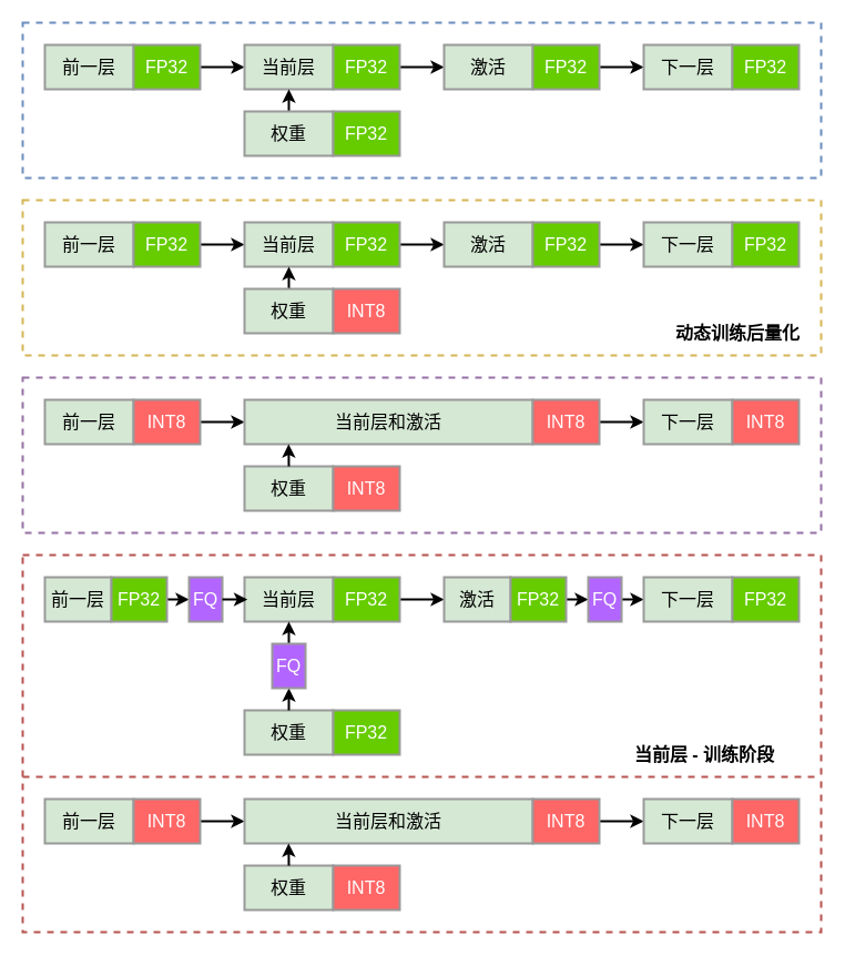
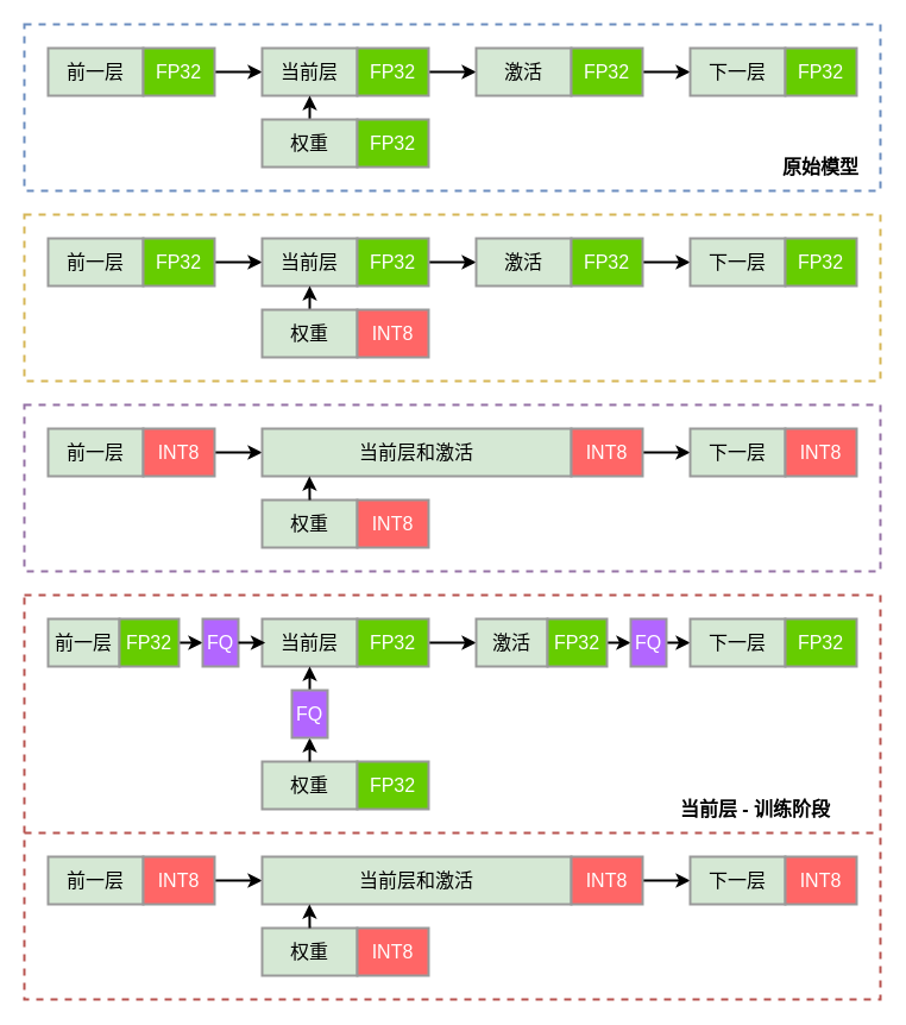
  <mxCell id="0" />
  <mxCell id="1" parent="0" />
  <mxCell id="2" value="" style="rounded=0;whiteSpace=wrap;html=1;dashed=1;strokeWidth=2;strokeColor=#6c8ebf;fillColor=none;" parent="1" vertex="1"><mxGeometry width="720" height="140" as="geometry" x="20" y="20" /></mxCell>
  <mxCell id="3" value="前一层" style="rounded=0;whiteSpace=wrap;html=1;fontSize=16;strokeWidth=2;strokeColor=#999999;fillColor=#d5e8d4;" parent="1" vertex="1"><mxGeometry x="40" y="40" width="80" height="40" as="geometry" /></mxCell>
  <mxCell id="4" style="edgeStyle=orthogonalEdgeStyle;rounded=0;orthogonalLoop=1;jettySize=auto;html=1;exitX=1;exitY=0.5;exitDx=0;exitDy=0;strokeWidth=2;" parent="1" source="5" target="6" edge="1"><mxGeometry relative="1" as="geometry" /></mxCell>
  <mxCell id="5" value="FP32" style="rounded=0;whiteSpace=wrap;html=1;fontSize=16;strokeWidth=2;strokeColor=#999999;fillColor=#66CC00;fontColor=#ffffff;" parent="1" vertex="1"><mxGeometry x="120" y="40" width="60" height="40" as="geometry" /></mxCell>
  <mxCell id="6" value="当前层" style="rounded=0;whiteSpace=wrap;html=1;fontSize=16;strokeWidth=2;strokeColor=#999999;fillColor=#d5e8d4;" parent="1" vertex="1"><mxGeometry x="220" y="40" width="80" height="40" as="geometry" /></mxCell>
  <mxCell id="7" style="edgeStyle=orthogonalEdgeStyle;rounded=0;orthogonalLoop=1;jettySize=auto;html=1;exitX=1;exitY=0.5;exitDx=0;exitDy=0;entryX=0;entryY=0.5;entryDx=0;entryDy=0;strokeWidth=2;" parent="1" source="8" target="9" edge="1"><mxGeometry relative="1" as="geometry" /></mxCell>
  <mxCell id="8" value="FP32" style="rounded=0;whiteSpace=wrap;html=1;fontSize=16;strokeWidth=2;strokeColor=#999999;fillColor=#66CC00;fontColor=#ffffff;" parent="1" vertex="1"><mxGeometry x="300" y="40" width="60" height="40" as="geometry" /></mxCell>
  <mxCell id="9" value="激活" style="rounded=0;whiteSpace=wrap;html=1;fontSize=16;strokeWidth=2;strokeColor=#999999;fillColor=#d5e8d4;" parent="1" vertex="1"><mxGeometry x="400" y="40" width="80" height="40" as="geometry" /></mxCell>
  <mxCell id="10" style="edgeStyle=orthogonalEdgeStyle;rounded=0;orthogonalLoop=1;jettySize=auto;html=1;exitX=1;exitY=0.5;exitDx=0;exitDy=0;entryX=0;entryY=0.5;entryDx=0;entryDy=0;strokeWidth=2;" parent="1" source="11" target="12" edge="1"><mxGeometry relative="1" as="geometry" /></mxCell>
  <mxCell id="11" value="FP32" style="rounded=0;whiteSpace=wrap;html=1;fontSize=16;strokeWidth=2;strokeColor=#999999;fillColor=#66CC00;fontColor=#ffffff;" parent="1" vertex="1"><mxGeometry x="480" y="40" width="60" height="40" as="geometry" /></mxCell>
  <mxCell id="12" value="下一层" style="rounded=0;whiteSpace=wrap;html=1;fontSize=16;strokeWidth=2;strokeColor=#999999;fillColor=#d5e8d4;" parent="1" vertex="1"><mxGeometry x="580" y="40" width="80" height="40" as="geometry" /></mxCell>
  <mxCell id="13" value="FP32" style="rounded=0;whiteSpace=wrap;html=1;fontSize=16;strokeWidth=2;strokeColor=#999999;fillColor=#66CC00;fontColor=#ffffff;" parent="1" vertex="1"><mxGeometry x="660" y="40" width="60" height="40" as="geometry" /></mxCell>
  <mxCell id="14" style="edgeStyle=orthogonalEdgeStyle;rounded=0;orthogonalLoop=1;jettySize=auto;html=1;exitX=0.5;exitY=0;exitDx=0;exitDy=0;entryX=0.5;entryY=1;entryDx=0;entryDy=0;strokeWidth=2;" parent="1" source="15" target="6" edge="1"><mxGeometry relative="1" as="geometry" /></mxCell>
  <mxCell id="15" value="权重" style="rounded=0;whiteSpace=wrap;html=1;fontSize=16;strokeWidth=2;strokeColor=#999999;fillColor=#d5e8d4;" parent="1" vertex="1"><mxGeometry x="220" y="100" width="80" height="40" as="geometry" /></mxCell>
  <mxCell id="16" value="FP32" style="rounded=0;whiteSpace=wrap;html=1;fontSize=16;strokeWidth=2;strokeColor=#999999;fillColor=#66CC00;fontColor=#ffffff;" parent="1" vertex="1"><mxGeometry x="300" y="100" width="60" height="40" as="geometry" /></mxCell>
  <mxCell id="17" value="" style="rounded=0;whiteSpace=wrap;html=1;dashed=1;strokeWidth=2;strokeColor=#d6b656;fillColor=none;" parent="1" vertex="1"><mxGeometry y="180" width="720" height="140" as="geometry" x="20" /></mxCell>
  <mxCell id="18" value="" style="rounded=0;whiteSpace=wrap;html=1;dashed=1;strokeWidth=2;strokeColor=#9673a6;fillColor=none;" parent="1" vertex="1"><mxGeometry y="340" width="720" height="140" as="geometry" x="20" /></mxCell>
  <mxCell id="19" value="" style="rounded=0;whiteSpace=wrap;html=1;dashed=1;strokeWidth=2;strokeColor=#b85450;fillColor=none;" parent="1" vertex="1"><mxGeometry y="500" width="720" height="340" as="geometry" x="20" /></mxCell>
  <mxCell id="20" value="前一层" style="rounded=0;whiteSpace=wrap;html=1;fontSize=16;strokeWidth=2;strokeColor=#999999;fillColor=#d5e8d4;" parent="1" vertex="1"><mxGeometry x="40" y="200" width="80" height="40" as="geometry" /></mxCell>
  <mxCell id="21" style="edgeStyle=orthogonalEdgeStyle;rounded=0;orthogonalLoop=1;jettySize=auto;html=1;exitX=1;exitY=0.5;exitDx=0;exitDy=0;strokeWidth=2;" parent="1" source="22" target="23" edge="1"><mxGeometry relative="1" as="geometry" /></mxCell>
  <mxCell id="22" value="FP32" style="rounded=0;whiteSpace=wrap;html=1;fontSize=16;strokeWidth=2;strokeColor=#999999;fillColor=#66CC00;fontColor=#ffffff;" parent="1" vertex="1"><mxGeometry x="120" y="200" width="60" height="40" as="geometry" /></mxCell>
  <mxCell id="23" value="当前层" style="rounded=0;whiteSpace=wrap;html=1;fontSize=16;strokeWidth=2;strokeColor=#999999;fillColor=#d5e8d4;" parent="1" vertex="1"><mxGeometry x="220" y="200" width="80" height="40" as="geometry" /></mxCell>
  <mxCell id="24" style="edgeStyle=orthogonalEdgeStyle;rounded=0;orthogonalLoop=1;jettySize=auto;html=1;exitX=1;exitY=0.5;exitDx=0;exitDy=0;entryX=0;entryY=0.5;entryDx=0;entryDy=0;strokeWidth=2;" parent="1" source="25" target="26" edge="1"><mxGeometry relative="1" as="geometry" /></mxCell>
  <mxCell id="25" value="FP32" style="rounded=0;whiteSpace=wrap;html=1;fontSize=16;strokeWidth=2;strokeColor=#999999;fillColor=#66CC00;fontColor=#ffffff;" parent="1" vertex="1"><mxGeometry x="300" y="200" width="60" height="40" as="geometry" /></mxCell>
  <mxCell id="26" value="激活" style="rounded=0;whiteSpace=wrap;html=1;fontSize=16;strokeWidth=2;strokeColor=#999999;fillColor=#d5e8d4;" parent="1" vertex="1"><mxGeometry x="400" y="200" width="80" height="40" as="geometry" /></mxCell>
  <mxCell id="27" style="edgeStyle=orthogonalEdgeStyle;rounded=0;orthogonalLoop=1;jettySize=auto;html=1;exitX=1;exitY=0.5;exitDx=0;exitDy=0;entryX=0;entryY=0.5;entryDx=0;entryDy=0;strokeWidth=2;" parent="1" source="28" target="29" edge="1"><mxGeometry relative="1" as="geometry" /></mxCell>
  <mxCell id="28" value="FP32" style="rounded=0;whiteSpace=wrap;html=1;fontSize=16;strokeWidth=2;strokeColor=#999999;fillColor=#66CC00;fontColor=#ffffff;" parent="1" vertex="1"><mxGeometry x="480" y="200" width="60" height="40" as="geometry" /></mxCell>
  <mxCell id="29" value="下一层" style="rounded=0;whiteSpace=wrap;html=1;fontSize=16;strokeWidth=2;strokeColor=#999999;fillColor=#d5e8d4;" parent="1" vertex="1"><mxGeometry x="580" y="200" width="80" height="40" as="geometry" /></mxCell>
  <mxCell id="30" value="FP32" style="rounded=0;whiteSpace=wrap;html=1;fontSize=16;strokeWidth=2;strokeColor=#999999;fillColor=#66CC00;fontColor=#ffffff;" parent="1" vertex="1"><mxGeometry x="660" y="200" width="60" height="40" as="geometry" /></mxCell>
  <mxCell id="31" style="edgeStyle=orthogonalEdgeStyle;rounded=0;orthogonalLoop=1;jettySize=auto;html=1;exitX=0.5;exitY=0;exitDx=0;exitDy=0;entryX=0.5;entryY=1;entryDx=0;entryDy=0;strokeWidth=2;" parent="1" source="32" target="23" edge="1"><mxGeometry relative="1" as="geometry" /></mxCell>
  <mxCell id="32" value="权重" style="rounded=0;whiteSpace=wrap;html=1;fontSize=16;strokeWidth=2;strokeColor=#999999;fillColor=#d5e8d4;" parent="1" vertex="1"><mxGeometry x="220" y="260" width="80" height="40" as="geometry" /></mxCell>
  <mxCell id="33" value="INT8" style="rounded=0;whiteSpace=wrap;html=1;fontSize=16;strokeWidth=2;strokeColor=#999999;fillColor=#FF6666;fontColor=#ffffff;" parent="1" vertex="1"><mxGeometry x="300" y="260" width="60" height="40" as="geometry" /></mxCell>
  <mxCell id="34" value="前一层" style="rounded=0;whiteSpace=wrap;html=1;fontSize=16;strokeWidth=2;strokeColor=#999999;fillColor=#d5e8d4;" parent="1" vertex="1"><mxGeometry x="40" y="360" width="80" height="40" as="geometry" /></mxCell>
  <mxCell id="35" style="edgeStyle=orthogonalEdgeStyle;rounded=0;orthogonalLoop=1;jettySize=auto;html=1;exitX=1;exitY=0.5;exitDx=0;exitDy=0;strokeWidth=2;" parent="1" source="36" target="37" edge="1"><mxGeometry relative="1" as="geometry" /></mxCell>
  <mxCell id="36" value="INT8" style="rounded=0;whiteSpace=wrap;html=1;fontSize=16;strokeWidth=2;strokeColor=#999999;fillColor=#FF6666;fontColor=#ffffff;" parent="1" vertex="1"><mxGeometry x="120" y="360" width="60" height="40" as="geometry" /></mxCell>
  <mxCell id="37" value="当前层和激活" style="rounded=0;whiteSpace=wrap;html=1;fontSize=16;strokeWidth=2;strokeColor=#999999;fillColor=#d5e8d4;" parent="1" vertex="1"><mxGeometry x="220" y="360" width="260" height="40" as="geometry" /></mxCell>
  <mxCell id="38" style="edgeStyle=orthogonalEdgeStyle;rounded=0;orthogonalLoop=1;jettySize=auto;html=1;exitX=1;exitY=0.5;exitDx=0;exitDy=0;entryX=0;entryY=0.5;entryDx=0;entryDy=0;strokeWidth=2;" parent="1" source="39" target="40" edge="1"><mxGeometry relative="1" as="geometry" /></mxCell>
  <mxCell id="39" value="INT8" style="rounded=0;whiteSpace=wrap;html=1;fontSize=16;strokeWidth=2;strokeColor=#999999;fillColor=#FF6666;fontColor=#ffffff;" parent="1" vertex="1"><mxGeometry x="480" y="360" width="60" height="40" as="geometry" /></mxCell>
  <mxCell id="40" value="下一层" style="rounded=0;whiteSpace=wrap;html=1;fontSize=16;strokeWidth=2;strokeColor=#999999;fillColor=#d5e8d4;" parent="1" vertex="1"><mxGeometry x="580" y="360" width="80" height="40" as="geometry" /></mxCell>
  <mxCell id="41" value="INT8" style="rounded=0;whiteSpace=wrap;html=1;fontSize=16;strokeWidth=2;strokeColor=#999999;fillColor=#FF6666;fontColor=#ffffff;" parent="1" vertex="1"><mxGeometry x="660" y="360" width="60" height="40" as="geometry" /></mxCell>
  <mxCell id="42" value="权重" style="rounded=0;whiteSpace=wrap;html=1;fontSize=16;strokeWidth=2;strokeColor=#999999;fillColor=#d5e8d4;" parent="1" vertex="1"><mxGeometry x="220" y="420" width="80" height="40" as="geometry" /></mxCell>
  <mxCell id="43" value="INT8" style="rounded=0;whiteSpace=wrap;html=1;fontSize=16;strokeWidth=2;strokeColor=#999999;fillColor=#FF6666;fontColor=#ffffff;" parent="1" vertex="1"><mxGeometry x="300" y="420" width="60" height="40" as="geometry" /></mxCell>
  <mxCell id="44" style="edgeStyle=none;rounded=0;orthogonalLoop=1;jettySize=auto;html=1;exitX=0.5;exitY=0;exitDx=0;exitDy=0;entryX=0.153;entryY=1;entryDx=0;entryDy=0;entryPerimeter=0;strokeWidth=2;" parent="1" source="42" target="37" edge="1"><mxGeometry relative="1" as="geometry" /></mxCell>
  <mxCell id="45" value="前一层" style="rounded=0;whiteSpace=wrap;html=1;fontSize=16;strokeWidth=2;strokeColor=#999999;fillColor=#d5e8d4;" parent="1" vertex="1"><mxGeometry x="40" y="720" width="80" height="40" as="geometry" /></mxCell>
  <mxCell id="46" style="edgeStyle=orthogonalEdgeStyle;rounded=0;orthogonalLoop=1;jettySize=auto;html=1;exitX=1;exitY=0.5;exitDx=0;exitDy=0;strokeWidth=2;" parent="1" source="47" target="48" edge="1"><mxGeometry relative="1" as="geometry" /></mxCell>
  <mxCell id="47" value="INT8" style="rounded=0;whiteSpace=wrap;html=1;fontSize=16;strokeWidth=2;strokeColor=#999999;fillColor=#FF6666;fontColor=#ffffff;" parent="1" vertex="1"><mxGeometry x="120" y="720" width="60" height="40" as="geometry" /></mxCell>
  <mxCell id="48" value="当前层和激活" style="rounded=0;whiteSpace=wrap;html=1;fontSize=16;strokeWidth=2;strokeColor=#999999;fillColor=#d5e8d4;" parent="1" vertex="1"><mxGeometry x="220" y="720" width="260" height="40" as="geometry" /></mxCell>
  <mxCell id="49" style="edgeStyle=orthogonalEdgeStyle;rounded=0;orthogonalLoop=1;jettySize=auto;html=1;exitX=1;exitY=0.5;exitDx=0;exitDy=0;entryX=0;entryY=0.5;entryDx=0;entryDy=0;strokeWidth=2;" parent="1" source="50" target="51" edge="1"><mxGeometry relative="1" as="geometry" /></mxCell>
  <mxCell id="50" value="INT8" style="rounded=0;whiteSpace=wrap;html=1;fontSize=16;strokeWidth=2;strokeColor=#999999;fillColor=#FF6666;fontColor=#ffffff;" parent="1" vertex="1"><mxGeometry x="480" y="720" width="60" height="40" as="geometry" /></mxCell>
  <mxCell id="51" value="下一层" style="rounded=0;whiteSpace=wrap;html=1;fontSize=16;strokeWidth=2;strokeColor=#999999;fillColor=#d5e8d4;" parent="1" vertex="1"><mxGeometry x="580" y="720" width="80" height="40" as="geometry" /></mxCell>
  <mxCell id="52" value="INT8" style="rounded=0;whiteSpace=wrap;html=1;fontSize=16;strokeWidth=2;strokeColor=#999999;fillColor=#FF6666;fontColor=#ffffff;" parent="1" vertex="1"><mxGeometry x="660" y="720" width="60" height="40" as="geometry" /></mxCell>
  <mxCell id="53" value="权重" style="rounded=0;whiteSpace=wrap;html=1;fontSize=16;strokeWidth=2;strokeColor=#999999;fillColor=#d5e8d4;" parent="1" vertex="1"><mxGeometry x="220" y="780" width="80" height="40" as="geometry" /></mxCell>
  <mxCell id="54" value="INT8" style="rounded=0;whiteSpace=wrap;html=1;fontSize=16;strokeWidth=2;strokeColor=#999999;fillColor=#FF6666;fontColor=#ffffff;" parent="1" vertex="1"><mxGeometry x="300" y="780" width="60" height="40" as="geometry" /></mxCell>
  <mxCell id="55" style="edgeStyle=none;rounded=0;orthogonalLoop=1;jettySize=auto;html=1;exitX=0.5;exitY=0;exitDx=0;exitDy=0;entryX=0.153;entryY=1;entryDx=0;entryDy=0;entryPerimeter=0;strokeWidth=2;" parent="1" source="53" target="48" edge="1"><mxGeometry relative="1" as="geometry" /></mxCell>
  <mxCell id="56" value="前一层" style="rounded=0;whiteSpace=wrap;html=1;fontSize=16;strokeWidth=2;strokeColor=#999999;fillColor=#d5e8d4;" parent="1" vertex="1"><mxGeometry x="40" y="520" width="60" height="40" as="geometry" /></mxCell>
  <mxCell id="57" style="edgeStyle=orthogonalEdgeStyle;rounded=0;orthogonalLoop=1;jettySize=auto;html=1;exitX=1;exitY=0.5;exitDx=0;exitDy=0;strokeWidth=2;entryX=0;entryY=0.5;entryDx=0;entryDy=0;" parent="1" source="58" target="70" edge="1"><mxGeometry relative="1" as="geometry" /></mxCell>
  <mxCell id="58" value="FP32" style="rounded=0;whiteSpace=wrap;html=1;fontSize=16;strokeWidth=2;strokeColor=#999999;fillColor=#66CC00;fontColor=#ffffff;" parent="1" vertex="1"><mxGeometry x="100" y="520" width="50" height="40" as="geometry" /></mxCell>
  <mxCell id="59" value="当前层" style="rounded=0;whiteSpace=wrap;html=1;fontSize=16;strokeWidth=2;strokeColor=#999999;fillColor=#d5e8d4;" parent="1" vertex="1"><mxGeometry x="220" y="520" width="80" height="40" as="geometry" /></mxCell>
  <mxCell id="60" style="edgeStyle=orthogonalEdgeStyle;rounded=0;orthogonalLoop=1;jettySize=auto;html=1;exitX=1;exitY=0.5;exitDx=0;exitDy=0;entryX=0;entryY=0.5;entryDx=0;entryDy=0;strokeWidth=2;" parent="1" source="61" target="62" edge="1"><mxGeometry relative="1" as="geometry" /></mxCell>
  <mxCell id="61" value="FP32" style="rounded=0;whiteSpace=wrap;html=1;fontSize=16;strokeWidth=2;strokeColor=#999999;fillColor=#66CC00;fontColor=#ffffff;" parent="1" vertex="1"><mxGeometry x="300" y="520" width="60" height="40" as="geometry" /></mxCell>
  <mxCell id="62" value="激活" style="rounded=0;whiteSpace=wrap;html=1;fontSize=16;strokeWidth=2;strokeColor=#999999;fillColor=#d5e8d4;" parent="1" vertex="1"><mxGeometry x="400" y="520" width="60" height="40" as="geometry" /></mxCell>
  <mxCell id="63" style="edgeStyle=orthogonalEdgeStyle;rounded=0;orthogonalLoop=1;jettySize=auto;html=1;entryX=0;entryY=0.5;entryDx=0;entryDy=0;strokeWidth=2;exitX=1;exitY=0.5;exitDx=0;exitDy=0;" parent="1" source="72" target="66" edge="1"><mxGeometry relative="1" as="geometry" /></mxCell>
  <mxCell id="64" style="edgeStyle=none;rounded=0;orthogonalLoop=1;jettySize=auto;html=1;exitX=1;exitY=0.5;exitDx=0;exitDy=0;entryX=0;entryY=0.5;entryDx=0;entryDy=0;strokeWidth=2;" parent="1" source="65" target="72" edge="1"><mxGeometry relative="1" as="geometry" /></mxCell>
  <mxCell id="65" value="FP32" style="rounded=0;whiteSpace=wrap;html=1;fontSize=16;strokeWidth=2;strokeColor=#999999;fillColor=#66CC00;fontColor=#ffffff;" parent="1" vertex="1"><mxGeometry x="460" y="520" width="50" height="40" as="geometry" /></mxCell>
  <mxCell id="66" value="下一层" style="rounded=0;whiteSpace=wrap;html=1;fontSize=16;strokeWidth=2;strokeColor=#999999;fillColor=#d5e8d4;" parent="1" vertex="1"><mxGeometry x="580" y="520" width="80" height="40" as="geometry" /></mxCell>
  <mxCell id="67" value="FP32" style="rounded=0;whiteSpace=wrap;html=1;fontSize=16;strokeWidth=2;strokeColor=#999999;fillColor=#66CC00;fontColor=#ffffff;" parent="1" vertex="1"><mxGeometry x="660" y="520" width="60" height="40" as="geometry" /></mxCell>
  <mxCell id="68" style="edgeStyle=orthogonalEdgeStyle;rounded=0;orthogonalLoop=1;jettySize=auto;html=1;exitX=0.5;exitY=0;exitDx=0;exitDy=0;entryX=0.5;entryY=1;entryDx=0;entryDy=0;strokeWidth=2;" parent="1" source="74" target="59" edge="1"><mxGeometry relative="1" as="geometry" /></mxCell>
  <mxCell id="69" value="权重" style="rounded=0;whiteSpace=wrap;html=1;fontSize=16;strokeWidth=2;strokeColor=#999999;fillColor=#d5e8d4;" parent="1" vertex="1"><mxGeometry x="220" y="640" width="80" height="40" as="geometry" /></mxCell>
  <mxCell id="70" value="FQ" style="rounded=0;whiteSpace=wrap;html=1;fontSize=16;strokeWidth=2;strokeColor=#999999;fillColor=#B266FF;fontColor=#ffffff;" parent="1" vertex="1"><mxGeometry x="170" y="520" width="30" height="40" as="geometry" /></mxCell>
  <mxCell id="71" style="edgeStyle=orthogonalEdgeStyle;rounded=0;orthogonalLoop=1;jettySize=auto;html=1;exitX=1;exitY=0.5;exitDx=0;exitDy=0;strokeWidth=2;entryX=0.033;entryY=0.508;entryDx=0;entryDy=0;entryPerimeter=0;" parent="1" source="70" target="59" edge="1"><mxGeometry relative="1" as="geometry"><mxPoint x="160" y="550" as="sourcePoint" /><mxPoint x="180" y="550" as="targetPoint" /></mxGeometry></mxCell>
  <mxCell id="72" value="FQ" style="rounded=0;whiteSpace=wrap;html=1;fontSize=16;strokeWidth=2;strokeColor=#999999;fillColor=#B266FF;fontColor=#ffffff;" parent="1" vertex="1"><mxGeometry x="530" y="520" width="30" height="40" as="geometry" /></mxCell>
  <mxCell id="73" value="" style="edgeStyle=orthogonalEdgeStyle;rounded=0;orthogonalLoop=1;jettySize=auto;html=1;exitX=0.5;exitY=0;exitDx=0;exitDy=0;entryX=0.5;entryY=1;entryDx=0;entryDy=0;strokeWidth=2;" parent="1" source="69" target="74" edge="1"><mxGeometry relative="1" as="geometry"><mxPoint x="260" y="670" as="sourcePoint" /><mxPoint x="260" y="560" as="targetPoint" /></mxGeometry></mxCell>
  <mxCell id="74" value="FQ" style="rounded=0;whiteSpace=wrap;html=1;fontSize=16;strokeWidth=2;strokeColor=#999999;fillColor=#B266FF;fontColor=#ffffff;" parent="1" vertex="1"><mxGeometry x="245" y="580" width="30" height="40" as="geometry" /></mxCell>
  <mxCell id="75" value="" style="endArrow=none;dashed=1;html=1;rounded=0;exitX=0;exitY=0.5;exitDx=0;exitDy=0;entryX=1;entryY=0.5;entryDx=0;entryDy=0;strokeWidth=2;strokeColor=#B85450;" parent="1" edge="1"><mxGeometry width="50" height="50" relative="1" as="geometry"><mxPoint x="20" y="700" as="sourcePoint" /><mxPoint x="740" y="700" as="targetPoint" /></mxGeometry></mxCell>
- <mxCell id="77" value="动态训练后量化" style="text;html=1;align=center;verticalAlign=middle;whiteSpace=wrap;rounded=0;fontSize=16;fontStyle=1" parent="1" vertex="1"><mxGeometry x="590" y="280" width="150" height="40" as="geometry" /></mxCell>
+ <mxCell id="76" value="原始模型" style="text;html=1;align=center;verticalAlign=middle;whiteSpace=wrap;rounded=0;fontSize=16;fontStyle=1" parent="1" vertex="1"><mxGeometry x="640" y="120" width="100" height="40" as="geometry" /></mxCell>
  <mxCell id="78" value="当前层 - 训练阶段" style="text;html=1;align=center;verticalAlign=middle;whiteSpace=wrap;rounded=0;fontSize=16;fontStyle=1" parent="1" vertex="1"><mxGeometry x="530" y="660" width="210" height="40" as="geometry" /></mxCell>
  <mxCell id="79" value="FP32" style="rounded=0;whiteSpace=wrap;html=1;fontSize=16;strokeWidth=2;strokeColor=#999999;fillColor=#66CC00;fontColor=#ffffff;" parent="1" vertex="1"><mxGeometry x="300" y="640" width="60" height="40" as="geometry" /></mxCell>
